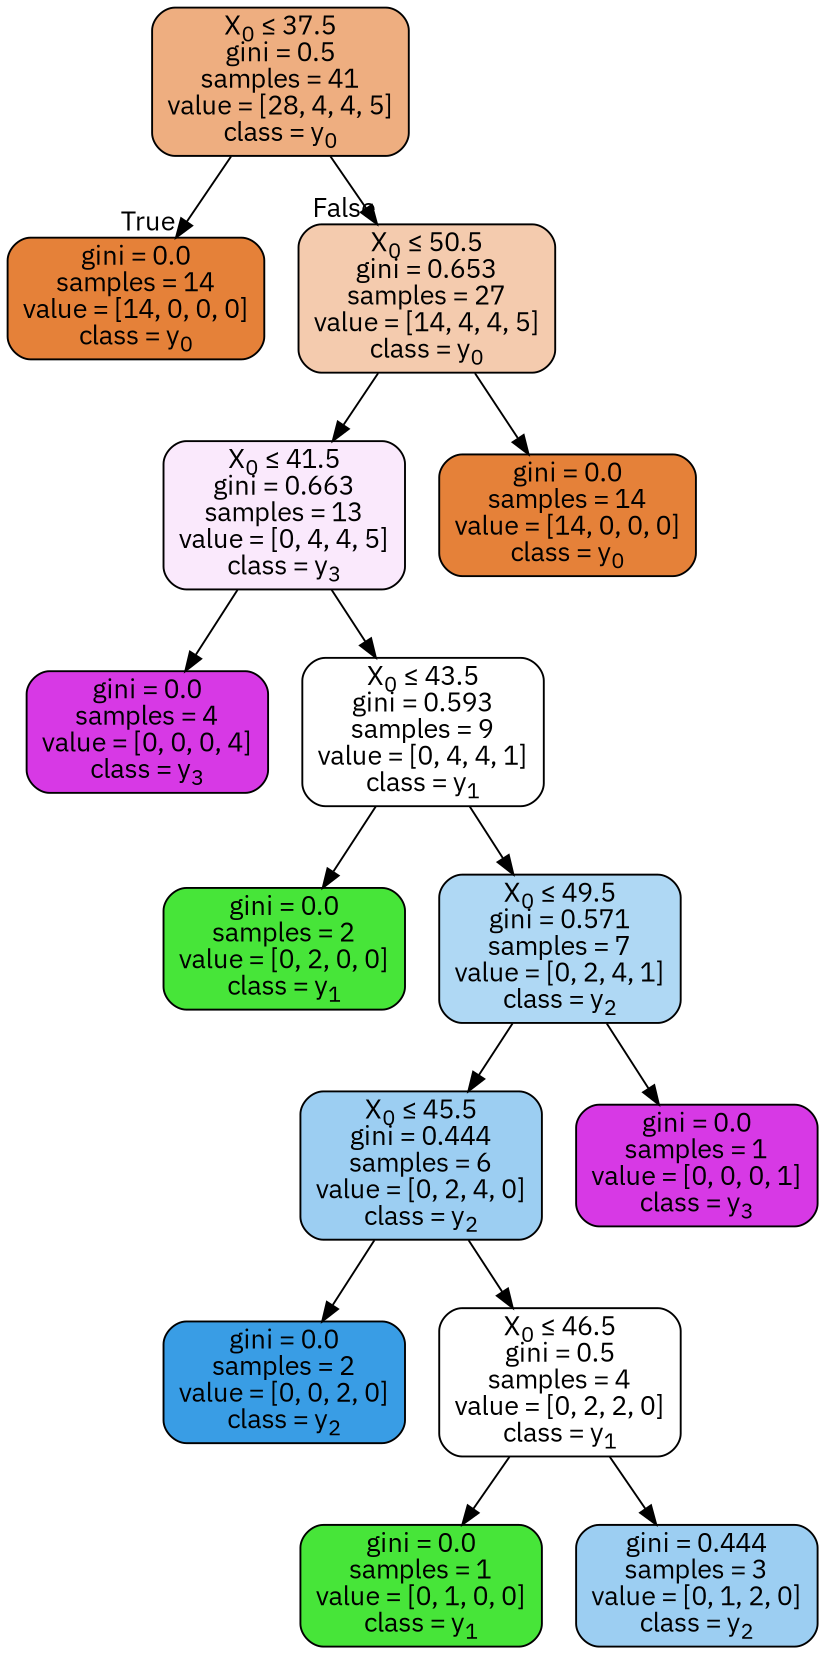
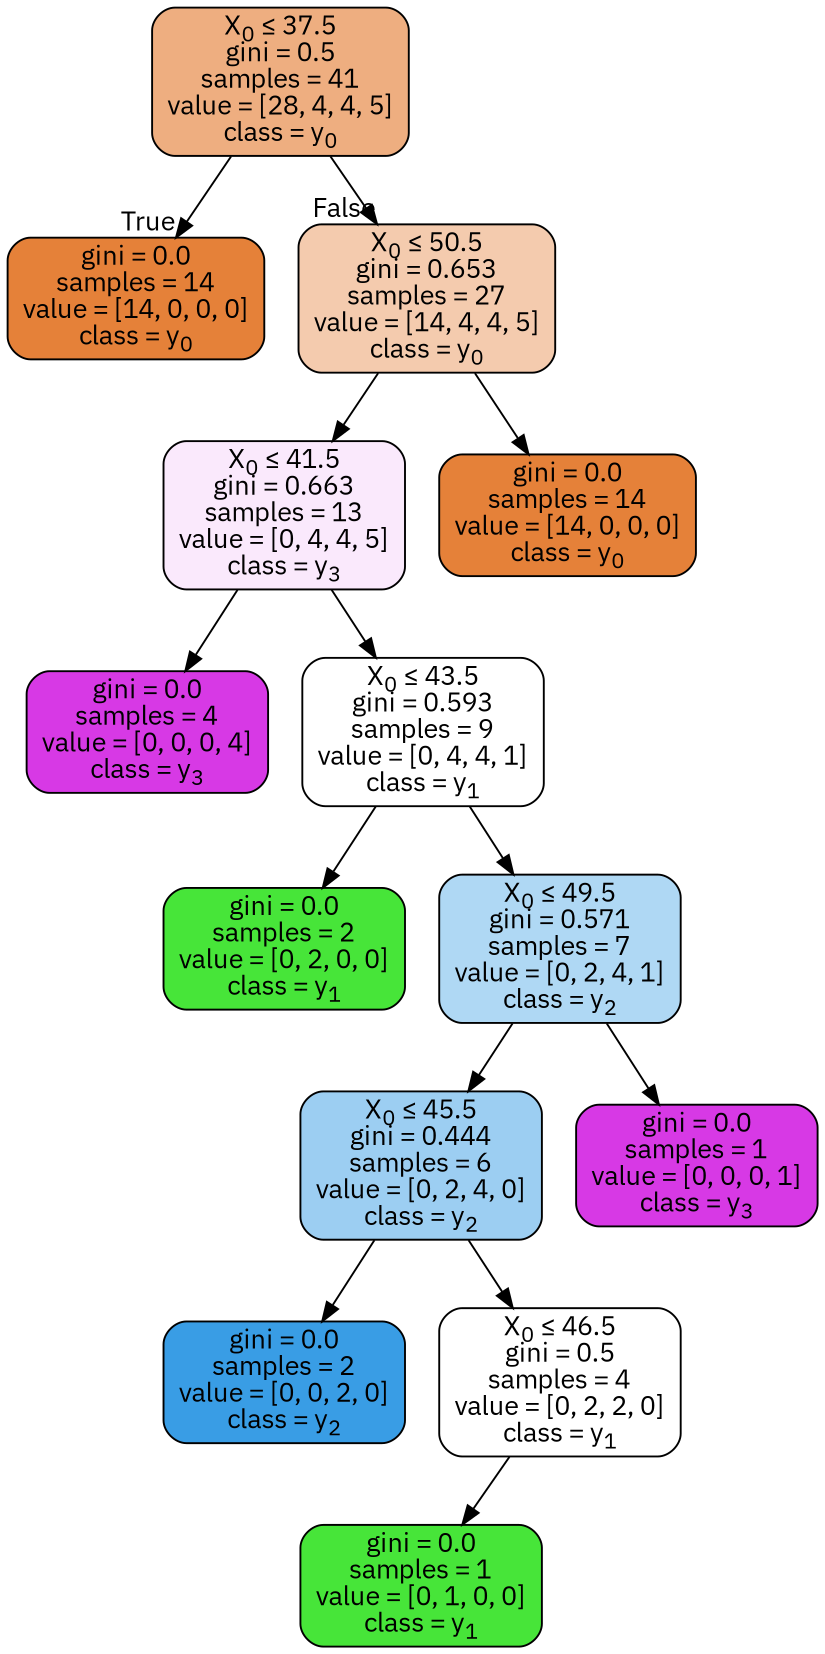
  digraph {
    fontname="IBM Plex Sans"
    node [color=black fillcolor="#e58139ff" fontname="IBM Plex Sans" shape=box style="filled, rounded"]
    edge [fontname="IBM Plex Sans"]
    n1 [fillcolor="#e58139a3" label=<X<SUB>0</SUB> &le; 37.5<br/>gini = 0.5<br/>samples = 41<br/>value = [28, 4, 4, 5]<br/>class = y<SUB>0</SUB>>]
    n2 [label=<gini = 0.0<br/>samples = 14<br/>value = [14, 0, 0, 0]<br/>class = y<SUB>0</SUB>>]
    n3 [fillcolor="#e5813968" label=<X<SUB>0</SUB> &le; 50.5<br/>gini = 0.653<br/>samples = 27<br/>value = [14, 4, 4, 5]<br/>class = y<SUB>0</SUB>>]
    n4 [fillcolor="#d739e51c" label=<X<SUB>0</SUB> &le; 41.5<br/>gini = 0.663<br/>samples = 13<br/>value = [0, 4, 4, 5]<br/>class = y<SUB>3</SUB>>]
    n5 [label=<gini = 0.0<br/>samples = 14<br/>value = [14, 0, 0, 0]<br/>class = y<SUB>0</SUB>>]
    n6 [fillcolor="#d739e5ff" label=<gini = 0.0<br/>samples = 4<br/>value = [0, 0, 0, 4]<br/>class = y<SUB>3</SUB>>]
    n7 [fillcolor="#47e53900" label=<X<SUB>0</SUB> &le; 43.5<br/>gini = 0.593<br/>samples = 9<br/>value = [0, 4, 4, 1]<br/>class = y<SUB>1</SUB>>]
    n8 [fillcolor="#47e539ff" label=<gini = 0.0<br/>samples = 2<br/>value = [0, 2, 0, 0]<br/>class = y<SUB>1</SUB>>]
    n9 [fillcolor="#399de566" label=<X<SUB>0</SUB> &le; 49.5<br/>gini = 0.571<br/>samples = 7<br/>value = [0, 2, 4, 1]<br/>class = y<SUB>2</SUB>>]
    n10 [fillcolor="#399de57f" label=<X<SUB>0</SUB> &le; 45.5<br/>gini = 0.444<br/>samples = 6<br/>value = [0, 2, 4, 0]<br/>class = y<SUB>2</SUB>>]
    n11 [fillcolor="#d739e5ff" label=<gini = 0.0<br/>samples = 1<br/>value = [0, 0, 0, 1]<br/>class = y<SUB>3</SUB>>]
    n12 [fillcolor="#399de5ff" label=<gini = 0.0<br/>samples = 2<br/>value = [0, 0, 2, 0]<br/>class = y<SUB>2</SUB>>]
    n13 [fillcolor="#47e53900" label=<X<SUB>0</SUB> &le; 46.5<br/>gini = 0.5<br/>samples = 4<br/>value = [0, 2, 2, 0]<br/>class = y<SUB>1</SUB>>]
    n14 [fillcolor="#47e539ff" label=<gini = 0.0<br/>samples = 1<br/>value = [0, 1, 0, 0]<br/>class = y<SUB>1</SUB>>]
-   n15 [fillcolor="#399de57f" label=<gini = 0.444<br/>samples = 3<br/>value = [0, 1, 2, 0]<br/>class = y<SUB>2</SUB>>]
    n1 -> n2 [headlabel=True labelangle=45 labeldistance=2.5]
    n1 -> n3 [headlabel=False labelangle=-45 labeldistance=2.5]
    n3 -> n4
    n3 -> n5
    n4 -> n6
    n4 -> n7
    n7 -> n8
    n7 -> n9
    n9 -> n10
    n9 -> n11
    n10 -> n12
    n10 -> n13
    n13 -> n14
-   n13 -> n15
  }
